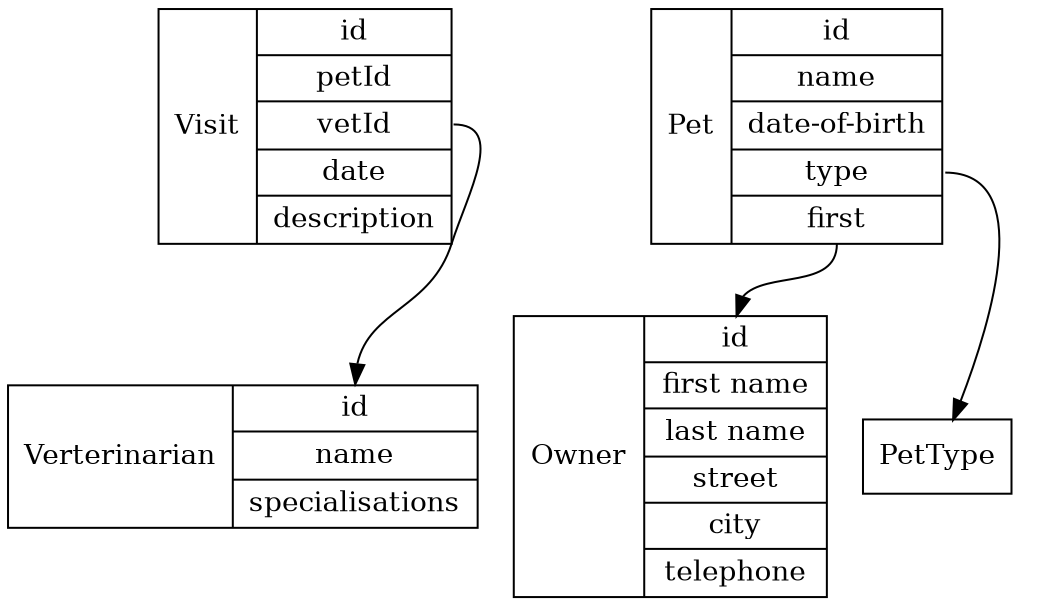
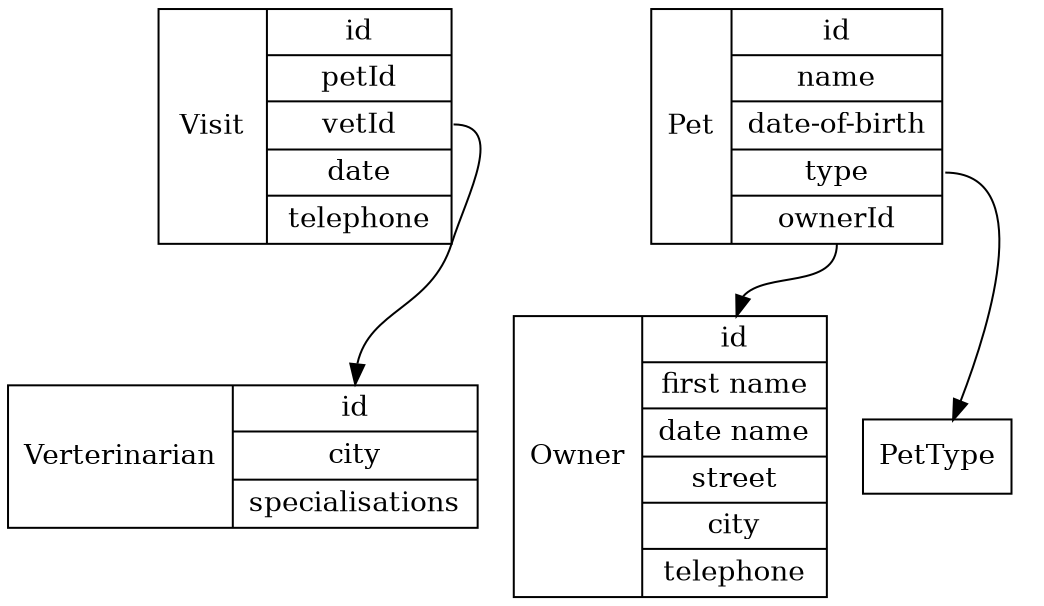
  digraph {
    node [shape=record]
    edge [headport=id]
-   n1 [label="Verterinarian|{<id>id|name|<spec>specialisations}"]
-   n2 [label="Pet|{<id>id|name|date-of-birth|<type>type|<oid>first}"]
-   n3 [label="Owner|{<id>id|first name|last name|street|city|telephone}"]
+   n1 [label="Verterinarian|{<id>id|city|<spec>specialisations}"]
+   n2 [label="Pet|{<id>id|name|date-of-birth|<type>type|<oid>ownerId}"]
+   n3 [label="Owner|{<id>id|first name|date name|street|city|telephone}"]
    PetType
-   n5 [label="Visit|{<id>id|<pid>petId|<vid>vetId|date|description}"]
+   n5 [label="Visit|{<id>id|<pid>petId|<vid>vetId|date|telephone}"]
    n2 -> n3 [tailport=oid]
    n2 -> PetType [tailport=type]
    n5 -> n1 [tailport=vid]
  }
